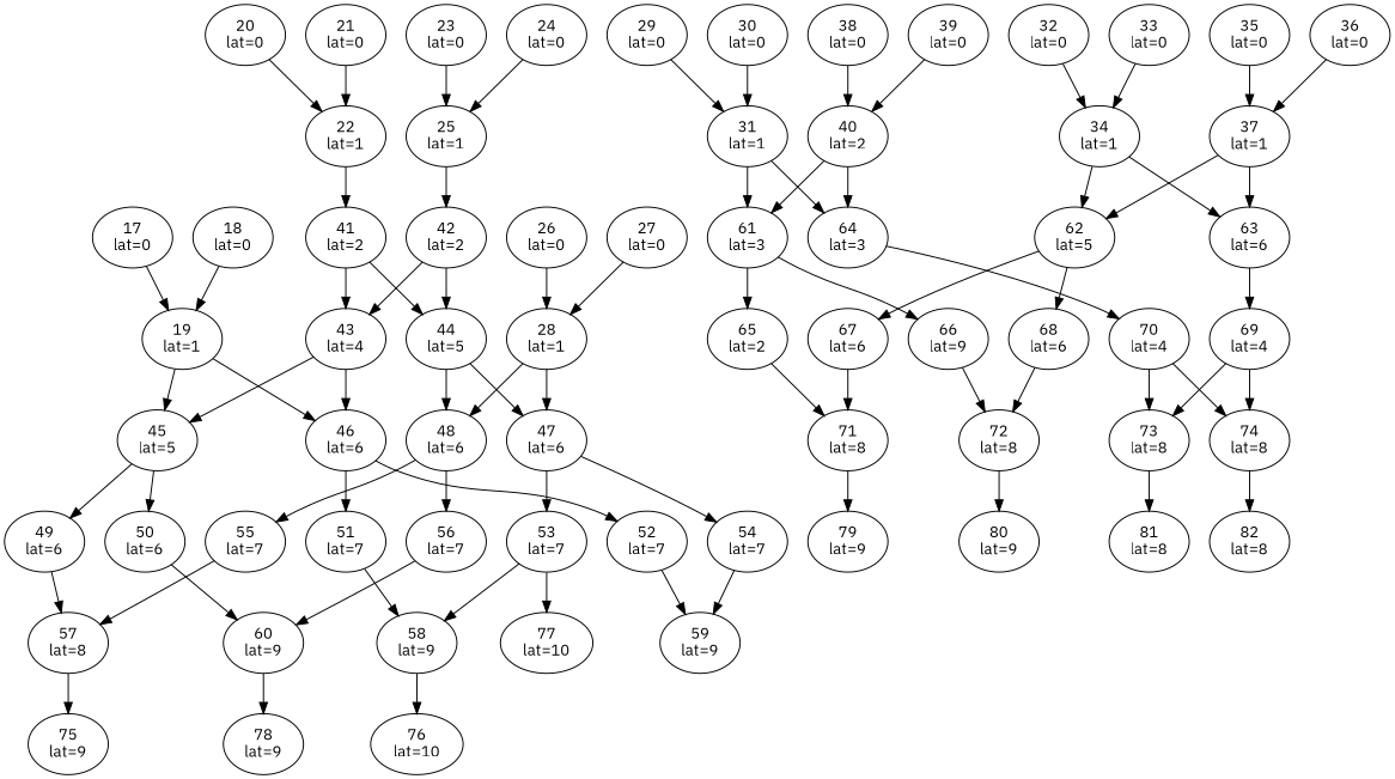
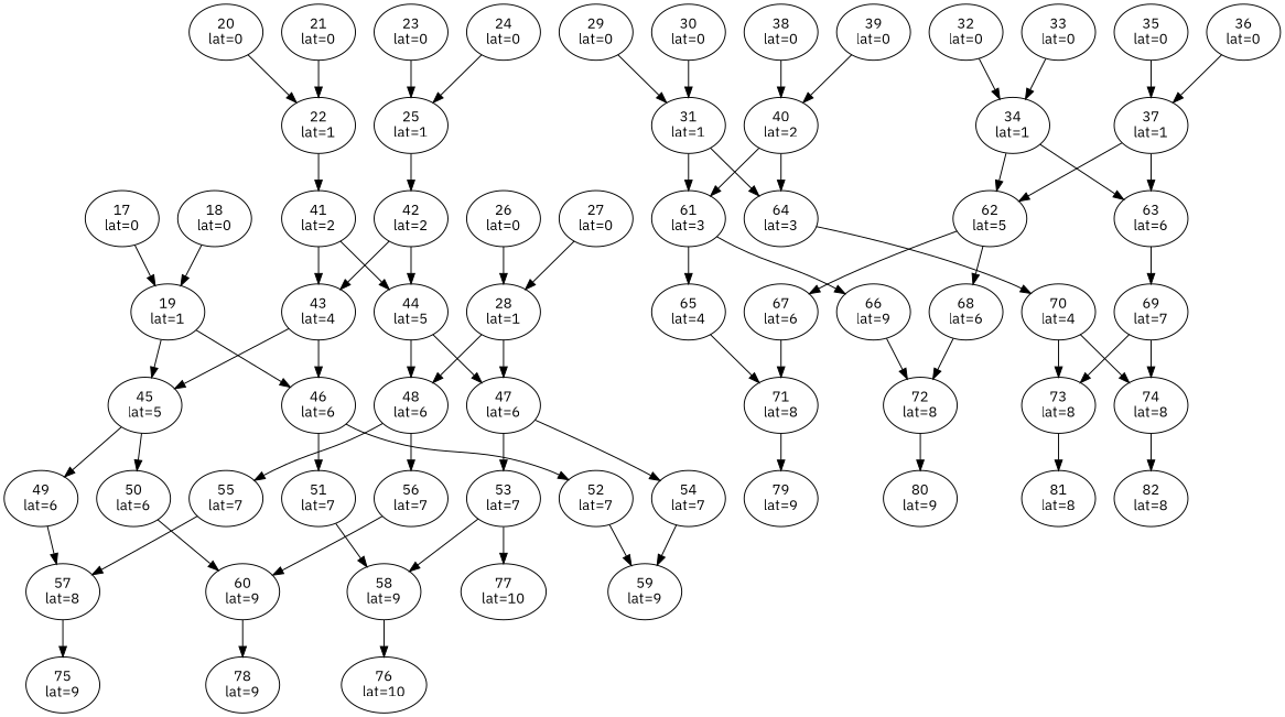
  digraph {
    fontname="IBM Plex Sans"
    node [fontname="IBM Plex Sans"]
    edge [fontname="IBM Plex Sans"]
    17 [label="\N\nlat=0"]
    19 [label="\N\nlat=1"]
    45 [label="\N\nlat=5"]
    46 [label="\N\nlat=6"]
    18 [label="\N\nlat=0"]
    20 [label="\N\nlat=0"]
    22 [label="\N\nlat=1"]
    41 [label="\N\nlat=2"]
    21 [label="\N\nlat=0"]
    23 [label="\N\nlat=0"]
    25 [label="\N\nlat=1"]
    42 [label="\N\nlat=2"]
    24 [label="\N\nlat=0"]
    26 [label="\N\nlat=0"]
    28 [label="\N\nlat=1"]
    47 [label="\N\nlat=6"]
    48 [label="\N\nlat=6"]
    27 [label="\N\nlat=0"]
    29 [label="\N\nlat=0"]
    31 [label="\N\nlat=1"]
    61 [label="\N\nlat=3"]
    64 [label="\N\nlat=3"]
    30 [label="\N\nlat=0"]
    32 [label="\N\nlat=0"]
    34 [label="\N\nlat=1"]
    62 [label="\N\nlat=5"]
    63 [label="\N\nlat=6"]
    33 [label="\N\nlat=0"]
    35 [label="\N\nlat=0"]
    37 [label="\N\nlat=1"]
    36 [label="\N\nlat=0"]
    38 [label="\N\nlat=0"]
    40 [label="\N\nlat=2"]
    39 [label="\N\nlat=0"]
    75 [label="\N\nlat=9"]
    57 [label="\N\nlat=8"]
    76 [label="\N\nlat=10"]
    58 [label="\N\nlat=9"]
    77 [label="\N\nlat=10"]
    59 [label="\N\nlat=9"]
    78 [label="\N\nlat=9"]
    60 [label="\N\nlat=9"]
    79 [label="\N\nlat=9"]
    71 [label="\N\nlat=8"]
    80 [label="\N\nlat=9"]
    72 [label="\N\nlat=8"]
    81 [label="\N\nlat=8"]
    73 [label="\N\nlat=8"]
    82 [label="\N\nlat=8"]
    74 [label="\N\nlat=8"]
    49 [label="\N\nlat=6"]
    50 [label="\N\nlat=6"]
    51 [label="\N\nlat=7"]
    52 [label="\N\nlat=7"]
    43 [label="\N\nlat=4"]
    44 [label="\N\nlat=5"]
    53 [label="\N\nlat=7"]
    54 [label="\N\nlat=7"]
    55 [label="\N\nlat=7"]
    56 [label="\N\nlat=7"]
-   65 [label="\N\nlat=2"]
+   65 [label="\N\nlat=4"]
    66 [label="\N\nlat=9"]
    70 [label="\N\nlat=4"]
    67 [label="\N\nlat=6"]
    68 [label="\N\nlat=6"]
-   69 [label="\N\nlat=4"]
+   69 [label="\N\nlat=7"]
    17 -> 19
    19 -> 45
    19 -> 46
    45 -> 49
    45 -> 50
    46 -> 51
    46 -> 52
    18 -> 19
    20 -> 22
    22 -> 41
    41 -> 43
    41 -> 44
    21 -> 22
    23 -> 25
    25 -> 42
    42 -> 43
    42 -> 44
    24 -> 25
    26 -> 28
    28 -> 47
    28 -> 48
    47 -> 53
    47 -> 54
    48 -> 55
    48 -> 56
    27 -> 28
    29 -> 31
    31 -> 61
    31 -> 64
    61 -> 65
    61 -> 66
    64 -> 70
    30 -> 31
    32 -> 34
    34 -> 62
    34 -> 63
    62 -> 67
    62 -> 68
    63 -> 69
    33 -> 34
    35 -> 37
    37 -> 62
    37 -> 63
    36 -> 37
    38 -> 40
    40 -> 61
    40 -> 64
    39 -> 40
    57 -> 75
    58 -> 76
    60 -> 78
    71 -> 79
    72 -> 80
    73 -> 81
    74 -> 82
    49 -> 57
    50 -> 60
    51 -> 58
    52 -> 59
    43 -> 45
    43 -> 46
    44 -> 47
    44 -> 48
    53 -> 58
    53 -> 77
    54 -> 59
    55 -> 57
    56 -> 60
    65 -> 71
    66 -> 72
    70 -> 73
    70 -> 74
    67 -> 71
    68 -> 72
    69 -> 73
    69 -> 74
  }
